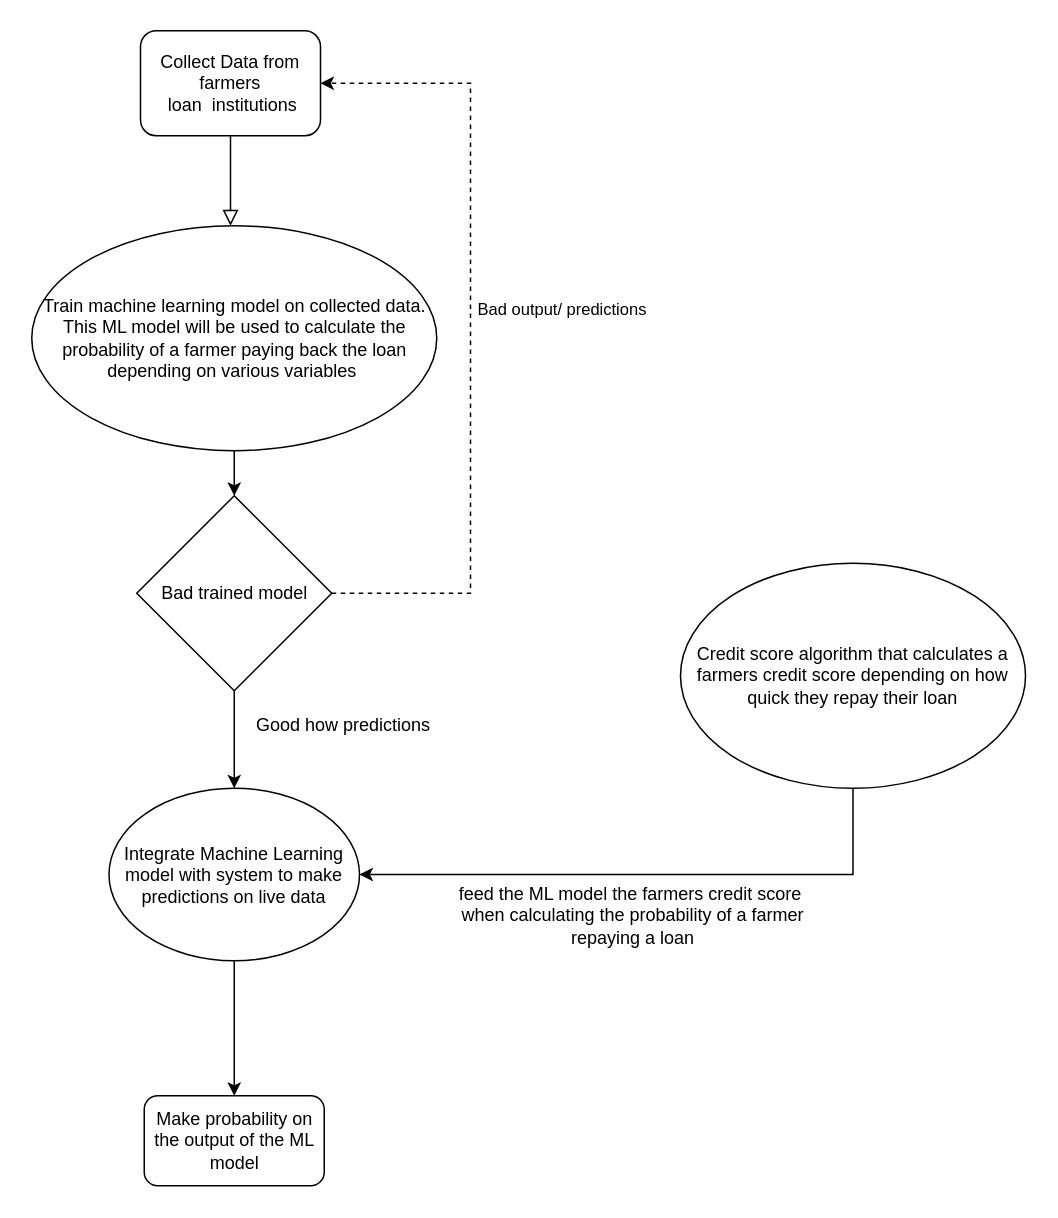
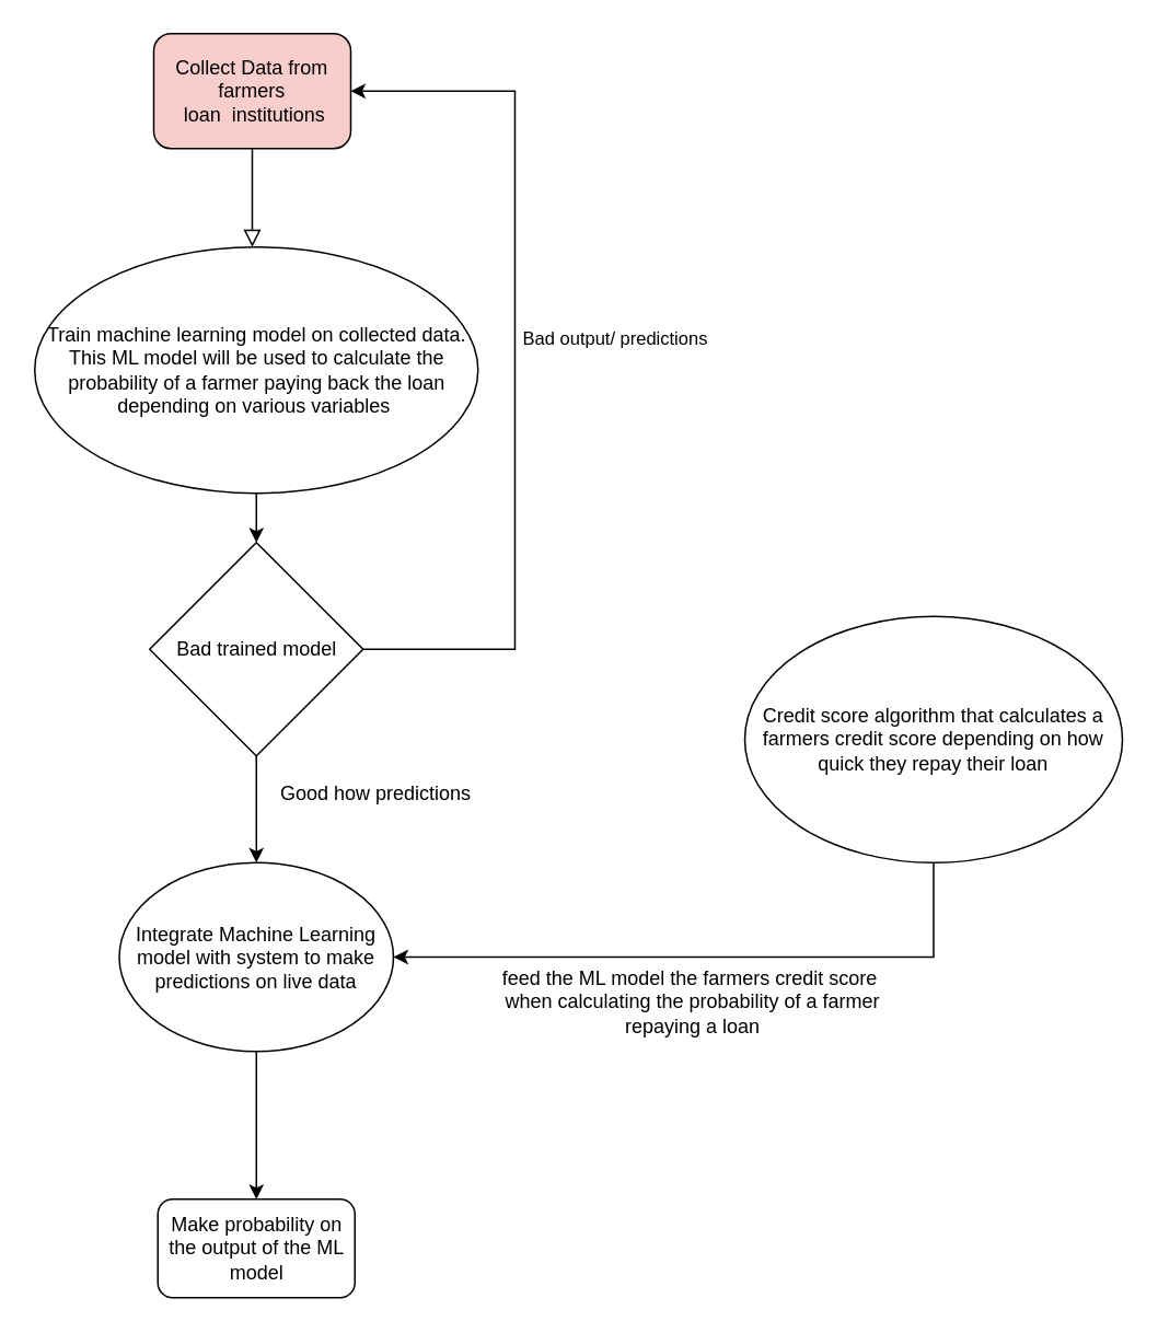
  <mxCell id="0" />
  <mxCell id="1" parent="0" />
  <mxCell id="2" value="" style="rounded=0;html=1;jettySize=auto;orthogonalLoop=1;fontSize=11;endArrow=block;endFill=0;endSize=8;strokeWidth=1;shadow=0;labelBackgroundColor=none;edgeStyle=orthogonalEdgeStyle;" parent="1" source="3" edge="1"><mxGeometry relative="1" as="geometry"><mxPoint x="153" y="150" as="targetPoint" /></mxGeometry></mxCell>
- <mxCell id="3" value="Collect Data from farmers&lt;br&gt;&amp;nbsp;loan&amp;nbsp; institutions" style="rounded=1;whiteSpace=wrap;html=1;fontSize=12;glass=0;strokeWidth=1;shadow=0;" parent="1" vertex="1"><mxGeometry x="93" y="20" width="120" height="70" as="geometry" /></mxCell>
+ <mxCell id="3" value="Collect Data from farmers&lt;br&gt;&amp;nbsp;loan&amp;nbsp; institutions" style="rounded=1;whiteSpace=wrap;html=1;fontSize=12;glass=0;strokeWidth=1;shadow=0;fillColor=#f8cecc;" parent="1" vertex="1"><mxGeometry x="93" y="20" width="120" height="70" as="geometry" /></mxCell>
  <mxCell id="4" value="" style="edgeStyle=orthogonalEdgeStyle;rounded=0;orthogonalLoop=1;jettySize=auto;html=1;" edge="1" parent="1" source="5" target="9"><mxGeometry relative="1" as="geometry" /></mxCell>
  <mxCell id="5" value="Train machine learning model on collected data. This ML model will be used to calculate the probability of a farmer paying back the loan depending on various variables&amp;nbsp;" style="ellipse;whiteSpace=wrap;html=1;" vertex="1" parent="1"><mxGeometry x="20.5" y="150" width="270" height="150" as="geometry" /></mxCell>
- <mxCell id="6" style="edgeStyle=orthogonalEdgeStyle;rounded=0;orthogonalLoop=1;jettySize=auto;html=1;exitX=1;exitY=0.5;exitDx=0;exitDy=0;entryX=1;entryY=0.5;entryDx=0;entryDy=0;dashed=1;" edge="1" parent="1" source="9" target="3"><mxGeometry relative="1" as="geometry"><mxPoint x="303" y="50" as="targetPoint" /><Array as="points"><mxPoint x="313" y="395" /><mxPoint x="313" y="55" /></Array></mxGeometry></mxCell>
+ <mxCell id="6" style="edgeStyle=orthogonalEdgeStyle;rounded=0;orthogonalLoop=1;jettySize=auto;html=1;exitX=1;exitY=0.5;exitDx=0;exitDy=0;entryX=1;entryY=0.5;entryDx=0;entryDy=0;" edge="1" parent="1" source="9" target="3"><mxGeometry relative="1" as="geometry"><mxPoint x="303" y="50" as="targetPoint" /><Array as="points"><mxPoint x="313" y="395" /><mxPoint x="313" y="55" /></Array></mxGeometry></mxCell>
  <mxCell id="7" value="Bad output/ predictions" style="edgeLabel;html=1;align=center;verticalAlign=middle;resizable=0;points=[];" vertex="1" connectable="0" parent="6"><mxGeometry x="-0.755" y="-3" relative="1" as="geometry"><mxPoint x="88" y="-193" as="offset" /></mxGeometry></mxCell>
  <mxCell id="8" style="edgeStyle=orthogonalEdgeStyle;rounded=0;orthogonalLoop=1;jettySize=auto;html=1;exitX=0.5;exitY=1;exitDx=0;exitDy=0;entryX=0.5;entryY=0;entryDx=0;entryDy=0;" edge="1" parent="1" source="9" target="11"><mxGeometry relative="1" as="geometry" /></mxCell>
  <mxCell id="9" value="Bad trained model" style="rhombus;whiteSpace=wrap;html=1;" vertex="1" parent="1"><mxGeometry x="90.5" y="330" width="130" height="130" as="geometry" /></mxCell>
  <mxCell id="10" style="edgeStyle=orthogonalEdgeStyle;rounded=0;orthogonalLoop=1;jettySize=auto;html=1;exitX=0.5;exitY=1;exitDx=0;exitDy=0;entryX=0.5;entryY=0;entryDx=0;entryDy=0;" edge="1" parent="1" source="11" target="16"><mxGeometry relative="1" as="geometry" /></mxCell>
  <mxCell id="11" value="Integrate Machine Learning model with system to make predictions on live data" style="ellipse;whiteSpace=wrap;html=1;" vertex="1" parent="1"><mxGeometry x="72" y="525" width="167" height="115" as="geometry" /></mxCell>
  <mxCell id="12" value="Good how predictions" style="text;html=1;align=center;verticalAlign=middle;resizable=0;points=[];autosize=1;strokeColor=none;fillColor=none;" vertex="1" parent="1"><mxGeometry x="153" y="468" width="150" height="30" as="geometry" /></mxCell>
  <mxCell id="13" style="edgeStyle=orthogonalEdgeStyle;rounded=0;orthogonalLoop=1;jettySize=auto;html=1;exitX=0.5;exitY=1;exitDx=0;exitDy=0;" edge="1" parent="1" source="14" target="11"><mxGeometry relative="1" as="geometry" /></mxCell>
  <mxCell id="14" value="Credit score algorithm that calculates a farmers credit score depending on how quick they repay their loan" style="ellipse;whiteSpace=wrap;html=1;" vertex="1" parent="1"><mxGeometry x="453" y="375" width="230" height="150" as="geometry" /></mxCell>
  <mxCell id="15" value="feed the ML model the farmers credit score&amp;nbsp;&lt;br&gt;when calculating the probability of a farmer&lt;br&gt;repaying a loan" style="text;html=1;align=center;verticalAlign=middle;resizable=0;points=[];autosize=1;strokeColor=none;fillColor=none;" vertex="1" parent="1"><mxGeometry x="290.5" y="580" width="260" height="60" as="geometry" /></mxCell>
  <mxCell id="16" value="Make probability on the output of the ML model" style="rounded=1;whiteSpace=wrap;html=1;" vertex="1" parent="1"><mxGeometry x="95.5" y="730" width="120" height="60" as="geometry" /></mxCell>
